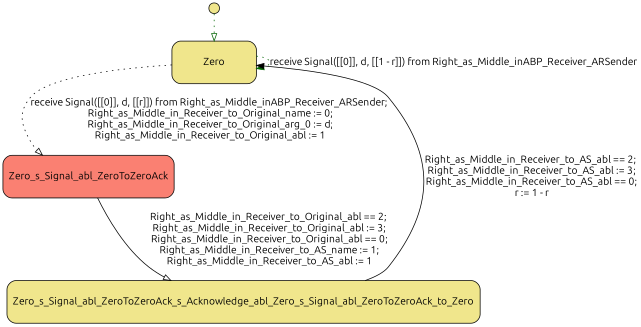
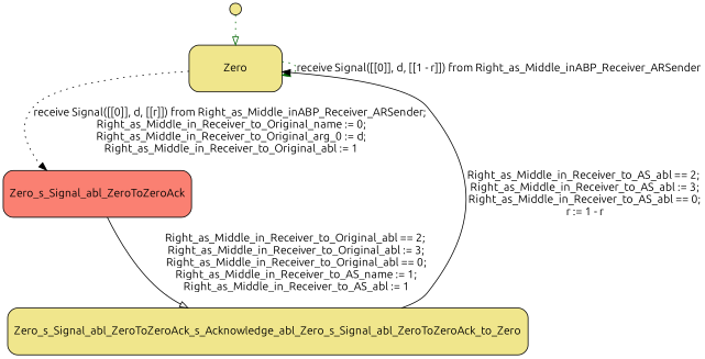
  digraph {
    compound=true
    rank=LR
    fontname=Ubuntu
    node [shape=Mrecord style=filled fillcolor=khaki fontname=Ubuntu]
    edge [color=black style=dotted arrowhead=normal fontname=Ubuntu]
    Zero_extra [height=0.2 shape=point]
    Zero [height=0.8 width=1.6]
    Zero_s_Signal_abl_ZeroToZeroAck [height=0.8 width=1.6 fillcolor=salmon]
    Zero_s_Signal_abl_ZeroToZeroAck_s_Acknowledge_abl_Zero_s_Signal_abl_ZeroToZeroAck_to_Zero [height=0.8 width=1.6]
    Zero_extra -> Zero [color=darkgreen arrowhead=onormal]
    Zero -> Zero [label="receive Signal([[0]], d, [[1 - r]]) from Right_as_Middle_inABP_Receiver_ARSender" color=darkgreen]
-   Zero -> Zero_s_Signal_abl_ZeroToZeroAck [label="receive Signal([[0]], d, [[r]]) from Right_as_Middle_inABP_Receiver_ARSender;\n Right_as_Middle_in_Receiver_to_Original_name := 0;\n Right_as_Middle_in_Receiver_to_Original_arg_0 := d;\n Right_as_Middle_in_Receiver_to_Original_abl := 1" arrowhead=onormal]
+   Zero -> Zero_s_Signal_abl_ZeroToZeroAck [label="receive Signal([[0]], d, [[r]]) from Right_as_Middle_inABP_Receiver_ARSender;\n Right_as_Middle_in_Receiver_to_Original_name := 0;\n Right_as_Middle_in_Receiver_to_Original_arg_0 := d;\n Right_as_Middle_in_Receiver_to_Original_abl := 1"]
    Zero_s_Signal_abl_ZeroToZeroAck -> Zero_s_Signal_abl_ZeroToZeroAck_s_Acknowledge_abl_Zero_s_Signal_abl_ZeroToZeroAck_to_Zero [label="Right_as_Middle_in_Receiver_to_Original_abl == 2;\n Right_as_Middle_in_Receiver_to_Original_abl := 3;\n Right_as_Middle_in_Receiver_to_Original_abl == 0;\n Right_as_Middle_in_Receiver_to_AS_name := 1;\n Right_as_Middle_in_Receiver_to_AS_abl := 1" style=solid arrowhead=onormal]
    Zero_s_Signal_abl_ZeroToZeroAck_s_Acknowledge_abl_Zero_s_Signal_abl_ZeroToZeroAck_to_Zero -> Zero [label="Right_as_Middle_in_Receiver_to_AS_abl == 2;\n Right_as_Middle_in_Receiver_to_AS_abl := 3;\n Right_as_Middle_in_Receiver_to_AS_abl == 0;\n r := 1 - r" style=solid]
  }
